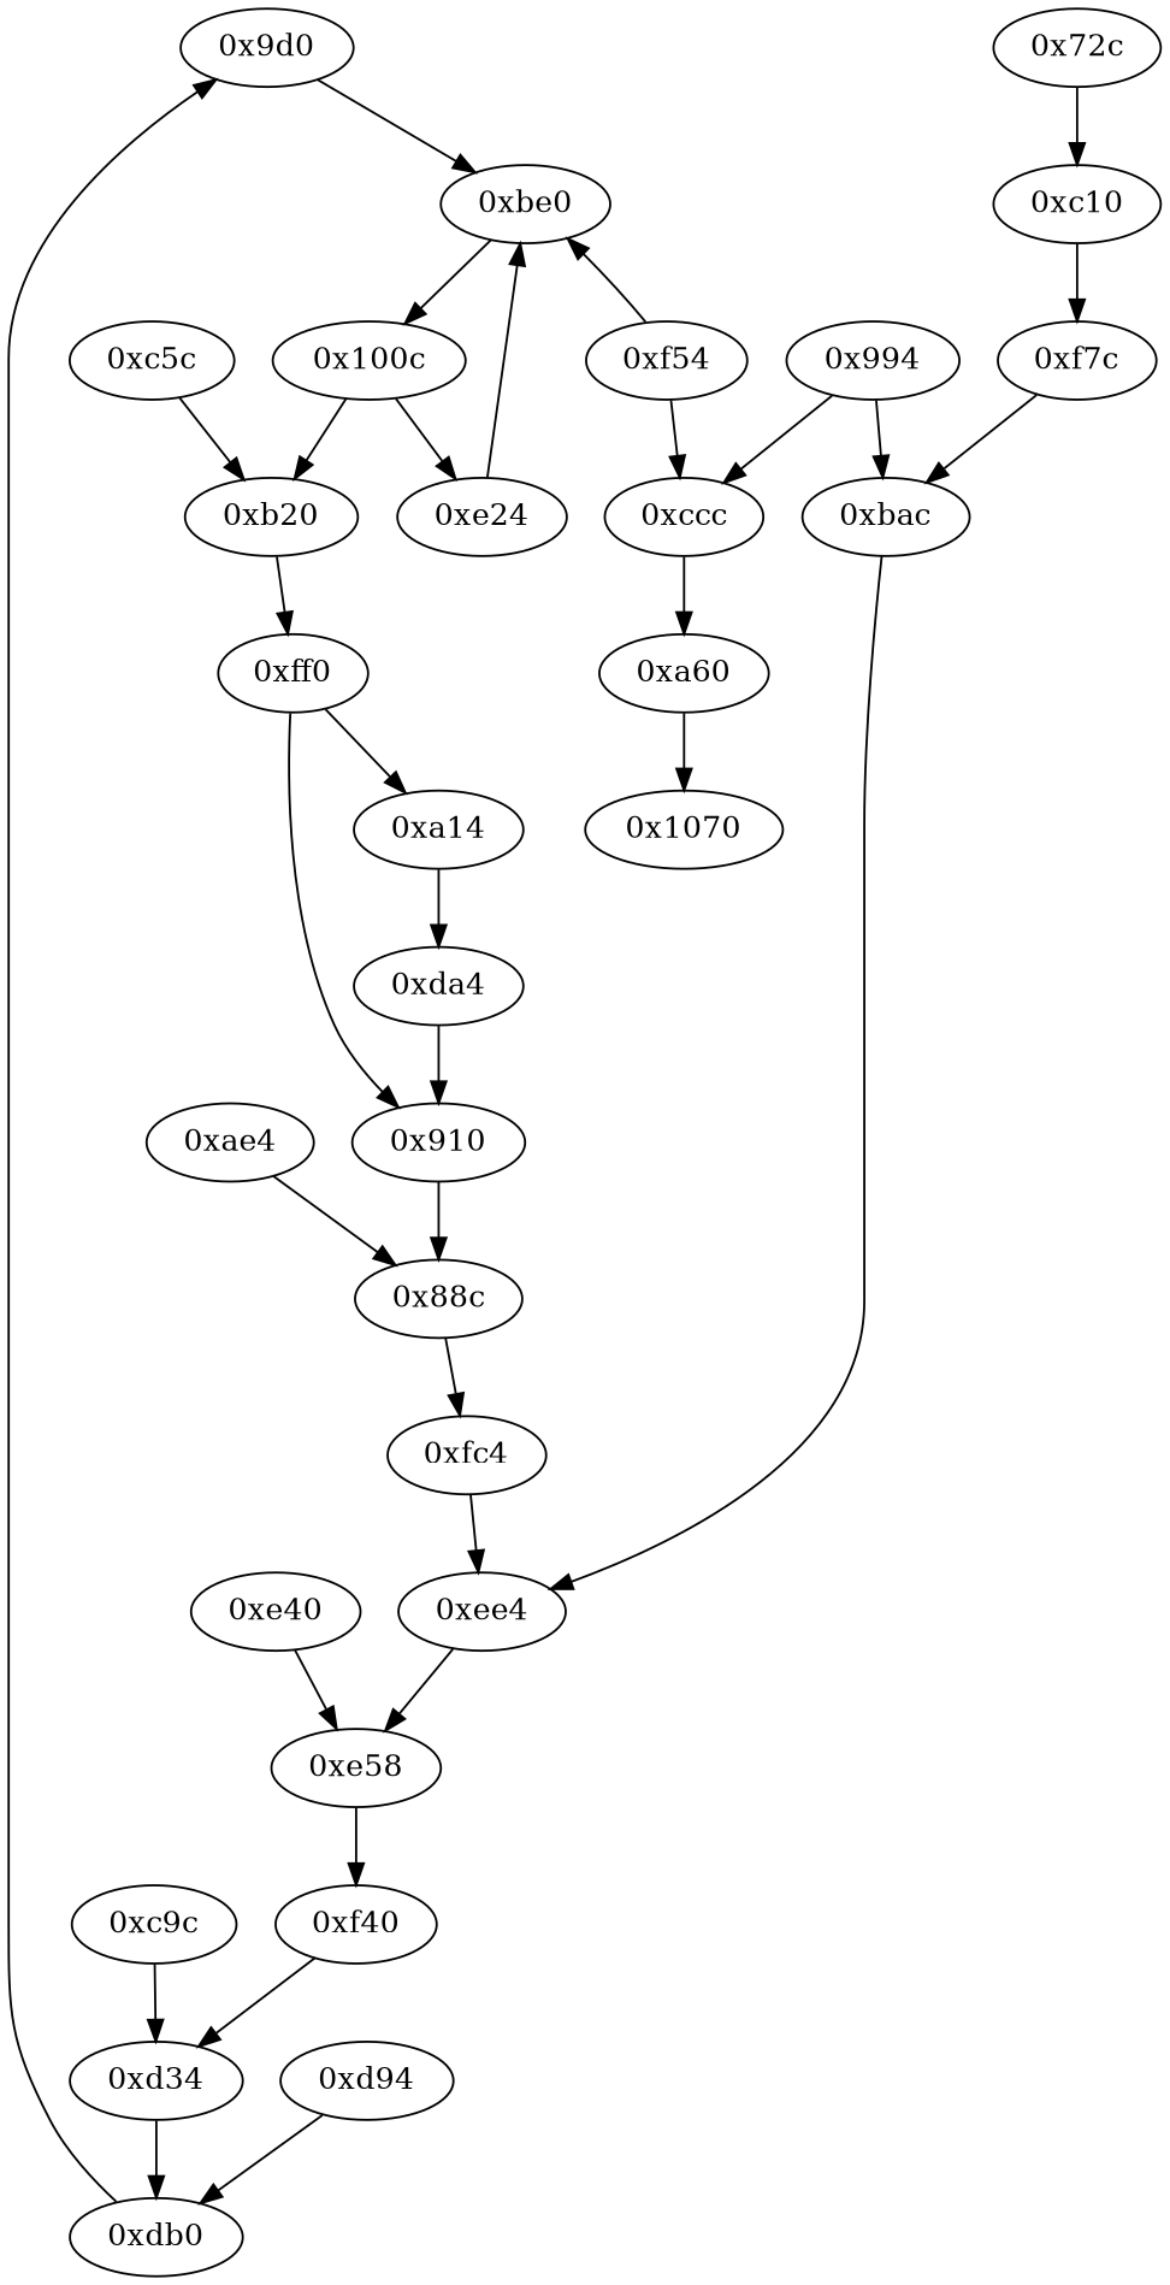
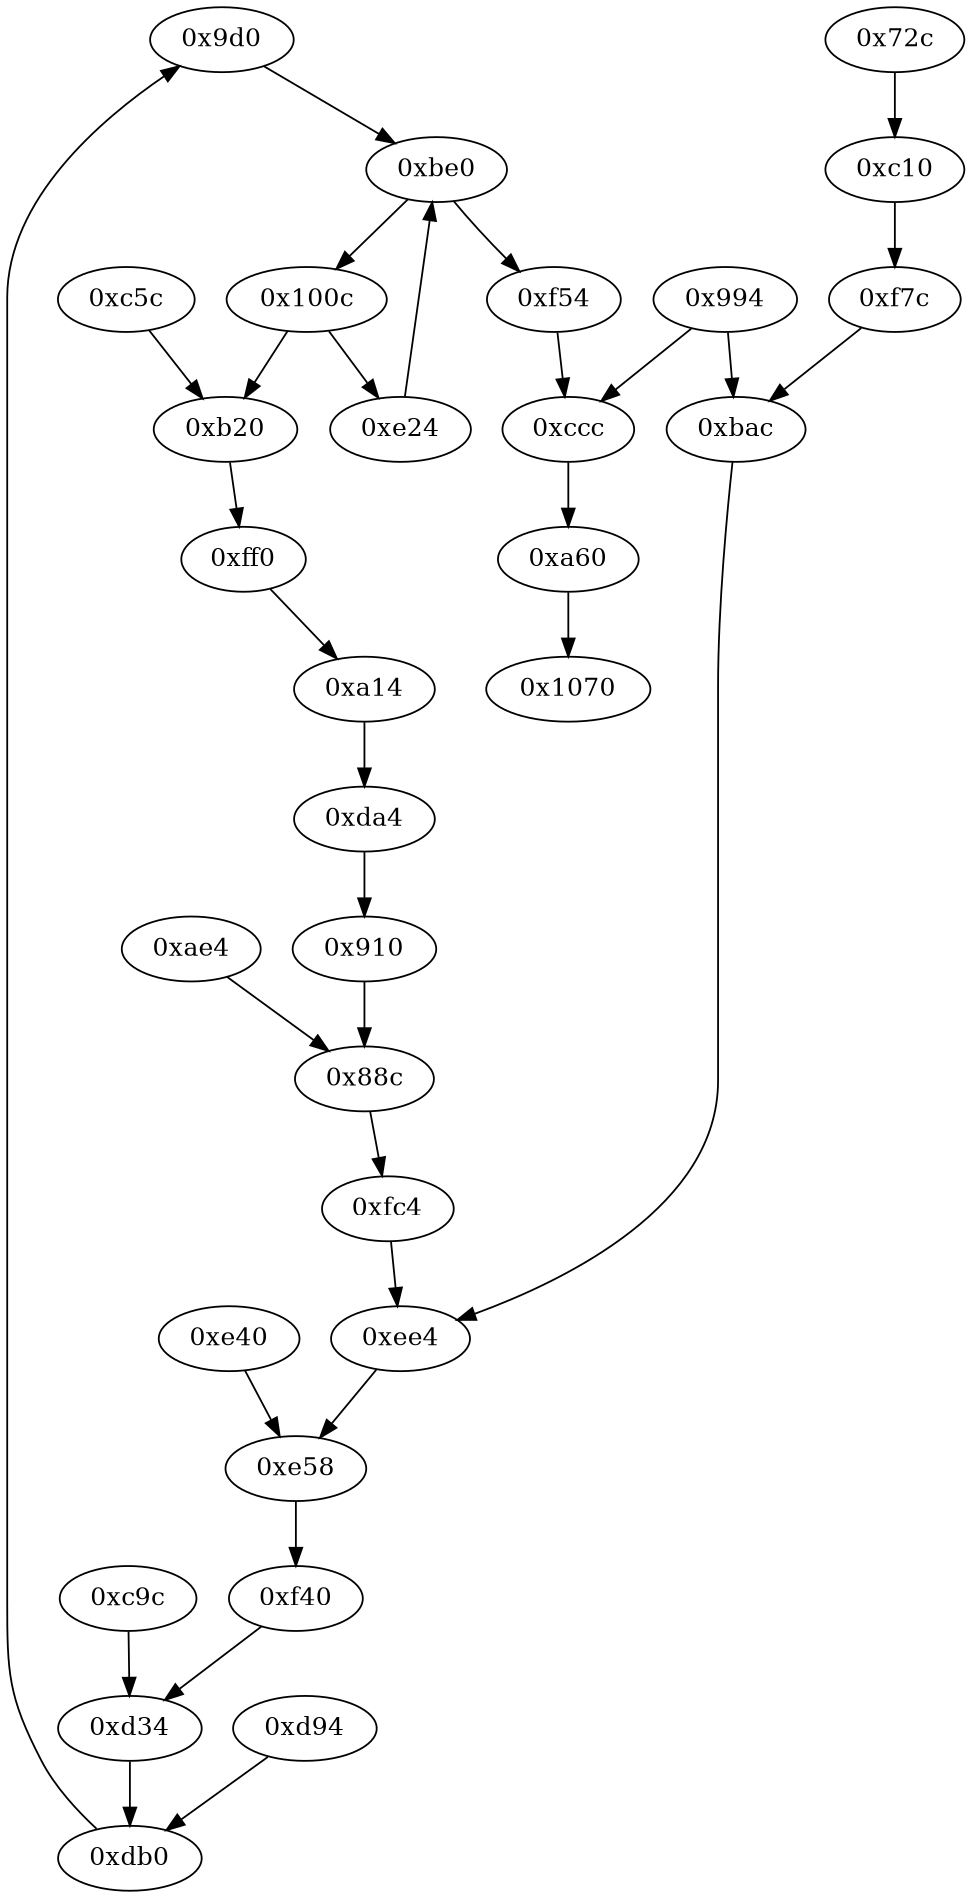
  strict digraph {
    "0x9d0" [opcode="[u'ldrb', u'ldr', u'mov', u'cmp', u'ldr', u'mov', u'b']"]
    "0xbe0" [opcode="[u'ldr', u'ldr', u'tst', u'mov', u'b']"]
    "0x100c" [opcode="[u'ldr', u'ldr', u'ldr', u'ldr', u'mov', u'rsb', u'cmp', u'mvn', u'mov', u'mul', u'mov', u'mvn', u'ldr', u'orr', u'cmn', u'mov', u'teq', u'ldr']"]
    "0xf54" [opcode="[u'ldr', u'ldr', u'ldr', u'ldr', u'bl', u'ldr', u'mov']"]
    "0xe24" [opcode="[u'ldr', u'ldr', u'mov', u'cmp', u'ldr', u'mov', u'b']"]
    "0xb20" [opcode="[u'ldr', u'ldr', u'bl', u'cmp', u'mov', u'mov', u'mov', u'strb', u'ldr', u'ldr', u'ldr', u'sub', u'sub', u'add', u'mul', u'eor', u'and', u'ldr', u'mov', u'mov', u'ldr', u'ldr', u'cmp', u'mov', u'teq', u'ldr', u'b']"]
    "0xccc" [opcode="[u'ldr', u'str', u'ldr', u'ldr', u'ldr', u'sub', u'sub', u'add', u'mul', u'eor', u'and', u'ldr', u'mov', u'mov', u'ldr', u'cmp', u'mov', u'cmp', u'mov', u'mov', u'cmp', u'mov', u'mov', u'teq', u'mov', u'b']"]
    "0xff0" [opcode="[u'ldrb', u'ldr', u'cmp', u'ldr', u'ldr', u'mov', u'b']"]
    "0xa14" [opcode="[u'ldr', u'ldr', u'bl', u'ldr', u'cmp', u'ldr', u'ldr', u'mov', u'b']"]
    "0x910" [opcode="[u'ldr', u'ldr', u'str', u'ldr', u'ldr', u'mov', u'rsb', u'cmp', u'mvn', u'mov', u'mul', u'mov', u'mvn', u'ldr', u'orr', u'cmn', u'mov', u'teq', u'ldr', u'b']"]
    "0xda4" [opcode="[u'ldr', u'ldr', u'b']"]
    "0x88c" [opcode="[u'ldr', u'ldr', u'add', u'str', u'ldr', u'ldr', u'ldr', u'add', u'sub', u'sub', u'mul', u'eor', u'and', u'ldr', u'ldr', u'ldr', u'b']"]
    "0xa60" [opcode="[u'ldr', u'ldr', u'ldr', u'ldr', u'add', u'sub', u'sub', u'mul', u'mvn', u'ldr', u'ldr', u'orr', u'mov', u'cmn', u'mov', u'cmp', u'mov', u'mov', u'mov', u'cmn', u'mov', u'mov', u'b']"]
    "0x1070" [opcode="[u'ldr', u'ldr', u'ldr', u'ldr', u'ldr', u'sub', u'sub', u'pop']"]
    "0xd34" [opcode="[u'ldr', u'mov', u'str', u'ldr', u'str', u'ldr', u'ldr', u'ldr', u'sub', u'sub', u'add', u'mul', u'mov', u'eor', u'and', u'ldr', u'mov', u'ldr', u'cmp', u'mov', u'teq', u'ldr', u'ldr', u'b']"]
    "0xdb0" [opcode="[u'ldr', u'ldr', u'mov', u'cmp', u'mov', u'mov', u'strb', u'ldr', u'ldr', u'ldr', u'ldr', u'cmp', u'mov', u'sub', u'mul', u'mvn', u'mov', u'orr', u'ldr', u'cmn', u'mov', u'teq', u'ldr', u'mov', u'cmn', u'mov', u'cmp', u'mov', u'b']"]
    "0xc10" [opcode="[u'ldrb', u'ldrb', u'eor', u'tst', u'ldr', u'mov', u'cmp', u'mov', u'mov', u'cmp', u'mov', u'b']"]
    "0xf7c" [opcode="[u'sub', u'mov', u'str', u'ldr', u'ldr', u'cmp', u'mov', u'mov', u'strb', u'ldr', u'ldr', u'sub', u'mul', u'eor', u'and', u'ldr', u'ldr', u'ldr']"]
    "0xbac" [opcode="[u'ldrb', u'ldr', u'ldr', u'cmp', u'mov', u'b']"]
    "0xee4" [opcode="[u'ldr', u'mov', u'ldr', u'sub', u'mul', u'mov', u'eor', u'and', u'ldr', u'mov', u'ldr', u'cmp', u'mov', u'teq', u'ldr', u'ldr']"]
    "0xfc4" [opcode="[u'mov', u'mov', u'cmp', u'mov', u'cmp', u'mov', u'mov', u'cmp', u'mov', u'mov', u'b']"]
    "0xe58" [opcode="[u'ldr', u'str', u'ldr', u'ldr', u'bl', u'bl', u'ldr', u'mov', u'ldr', u'ldrb', u'str', u'ldr', u'ldrb', u'str', u'ldr', u'ldr', u'sub', u'mul', u'eor', u'and', u'ldr', u'mov', u'mov', u'ldr', u'ldr', u'cmp', u'mov', u'teq', u'ldr']"]
    "0xf40" [opcode="[u'mov', u'str']"]
    "0x994" [opcode="[u'mov', u'b']"]
    "0xc9c" [opcode="[u'ldr', u'str', u'ldr', u'b']"]
    "0x72c" [opcode="[u'push', u'add', u'sub', u'str', u'ldr', u'str', u'mvn', u'ldr', u'ldr', u'str', u'ldr', u'ldr', u'ldr', u'sub', u'sub', u'add', u'mul', u'mov', u'mvn', u'ldr', u'orr', u'cmn', u'mov', u'mov', u'ldr', u'strb', u'cmp', u'mov', u'strb', u'ldr', u'ldr', u'str', u'ldr', u'str', u'ldr', u'str', u'ldr', u'str', u'ldr', u'str', u'ldr', u'str', u'ldr', u'str', u'ldr', u'ldr', u'str', u'ldr', u'str', u'ldr', u'str', u'ldr', u'str', u'ldr', u'ldr', u'str', u'ldr', u'str', u'ldr', u'ldr', u'add', u'str', u'str', u'str', u'str', u'b']"]
    "0xc5c" [opcode="[u'ldr', u'ldr', u'ldr', u'ldr', u'ldr', u'ldr', u'ldr', u'b']"]
    "0xe40" [opcode="[u'ldr', u'ldr', u'bl', u'bl', u'ldr', u'b']"]
    "0xae4" [opcode="[u'ldr', u'ldr', u'ldr', u'ldr', u'b']"]
    "0xd94" [opcode="[u'ldr', u'ldr', u'ldr', u'b']"]
    "0x9d0" -> "0xbe0"
    "0xbe0" -> "0x100c"
-   "0xf54" -> "0xbe0"
+   "0xbe0" -> "0xf54"
    "0x100c" -> "0xe24"
    "0x100c" -> "0xb20"
    "0xf54" -> "0xccc"
    "0xe24" -> "0xbe0"
    "0xb20" -> "0xff0"
    "0xccc" -> "0xa60"
    "0xff0" -> "0xa14"
-   "0xff0" -> "0x910"
    "0xa14" -> "0xda4"
    "0x910" -> "0x88c"
    "0xda4" -> "0x910"
    "0x88c" -> "0xfc4"
    "0xa60" -> "0x1070"
    "0xd34" -> "0xdb0"
    "0xdb0" -> "0x9d0"
    "0xc10" -> "0xf7c"
    "0xf7c" -> "0xbac"
    "0xbac" -> "0xee4"
    "0xee4" -> "0xe58"
    "0xfc4" -> "0xee4"
    "0xe58" -> "0xf40"
    "0xf40" -> "0xd34"
    "0x994" -> "0xccc"
    "0x994" -> "0xbac"
    "0xc9c" -> "0xd34"
    "0x72c" -> "0xc10"
    "0xc5c" -> "0xb20"
    "0xe40" -> "0xe58"
    "0xae4" -> "0x88c"
    "0xd94" -> "0xdb0"
  }
